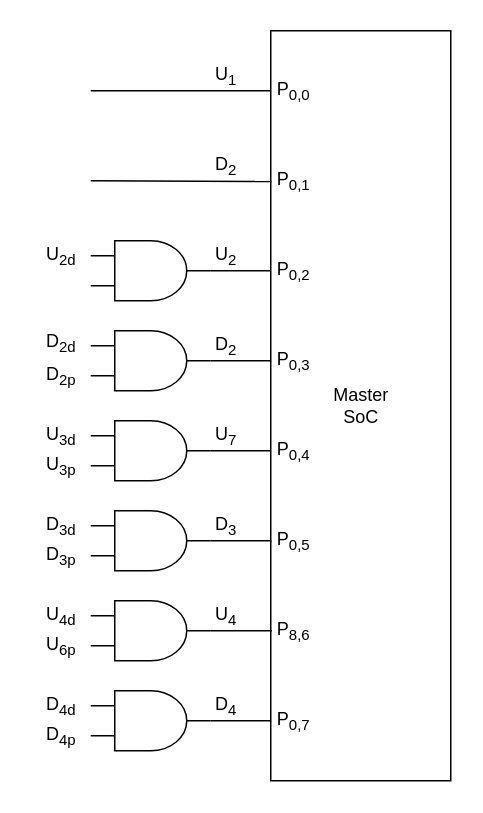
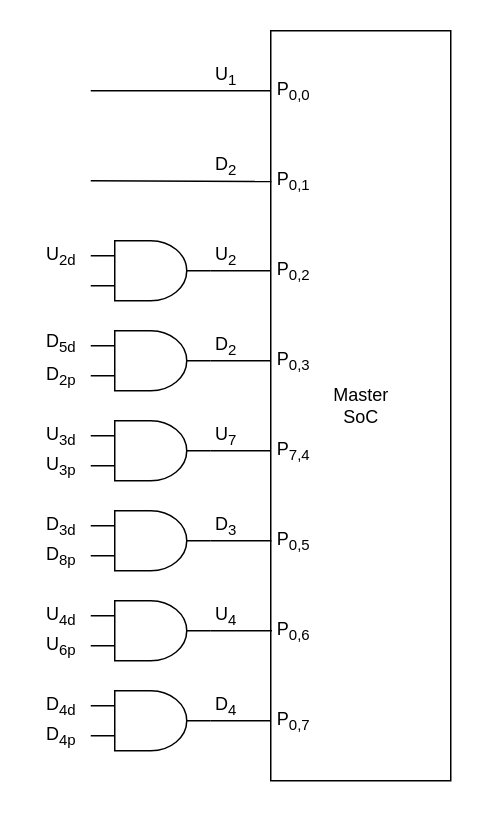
  <mxCell id="0" />
  <mxCell id="1" parent="0" />
  <mxCell id="2" value="" style="rounded=0;whiteSpace=wrap;html=1;snapToPoint=1;arcSize=12;" parent="1" vertex="1"><mxGeometry x="180" y="20" width="120" height="500" as="geometry" /></mxCell>
  <mxCell id="3" value="U&lt;sub&gt;2d&lt;/sub&gt;" style="text;html=1;align=center;verticalAlign=middle;resizable=1;points=[];autosize=1;strokeColor=none;fillColor=none;strokeWidth=1;" parent="1" vertex="1"><mxGeometry x="20" y="160" width="40" height="20" as="geometry" /></mxCell>
- <mxCell id="4" value="D&lt;sub&gt;2d&lt;/sub&gt;" style="text;html=1;align=center;verticalAlign=middle;resizable=1;points=[];autosize=1;strokeColor=none;fillColor=none;strokeWidth=1;" parent="1" vertex="1"><mxGeometry x="20" y="215" width="40" height="25" as="geometry" /></mxCell>
+ <mxCell id="4" value="D&lt;sub&gt;5d&lt;/sub&gt;" style="text;html=1;align=center;verticalAlign=middle;resizable=1;points=[];autosize=1;strokeColor=none;fillColor=none;strokeWidth=1;" parent="1" vertex="1"><mxGeometry x="20" y="215" width="40" height="25" as="geometry" /></mxCell>
  <mxCell id="5" value="D&lt;sub&gt;2p&lt;/sub&gt;" style="text;html=1;align=center;verticalAlign=middle;resizable=1;points=[];autosize=1;strokeColor=none;fillColor=none;strokeWidth=1;" parent="1" vertex="1"><mxGeometry x="20" y="240" width="40" height="20" as="geometry" /></mxCell>
  <mxCell id="6" value="U&lt;sub&gt;3d&lt;/sub&gt;" style="text;html=1;align=center;verticalAlign=middle;resizable=1;points=[];autosize=1;strokeColor=none;fillColor=none;strokeWidth=1;" parent="1" vertex="1"><mxGeometry x="20" y="280" width="40" height="20" as="geometry" /></mxCell>
  <mxCell id="7" value="U&lt;sub&gt;3p&lt;/sub&gt;" style="text;html=1;align=center;verticalAlign=middle;resizable=1;points=[];autosize=1;strokeColor=none;fillColor=none;strokeWidth=1;" parent="1" vertex="1"><mxGeometry x="20" y="300" width="40" height="20" as="geometry" /></mxCell>
  <mxCell id="8" value="D&lt;sub&gt;3d&lt;/sub&gt;" style="text;html=1;align=center;verticalAlign=middle;resizable=1;points=[];autosize=1;strokeColor=none;fillColor=none;strokeWidth=1;" parent="1" vertex="1"><mxGeometry x="20" y="340" width="40" height="20" as="geometry" /></mxCell>
- <mxCell id="9" value="D&lt;sub&gt;3p&lt;/sub&gt;" style="text;html=1;align=center;verticalAlign=middle;resizable=1;points=[];autosize=1;strokeColor=none;fillColor=none;strokeWidth=1;" parent="1" vertex="1"><mxGeometry x="20" y="360" width="40" height="20" as="geometry" /></mxCell>
+ <mxCell id="9" value="D&lt;sub&gt;8p&lt;/sub&gt;" style="text;html=1;align=center;verticalAlign=middle;resizable=1;points=[];autosize=1;strokeColor=none;fillColor=none;strokeWidth=1;" parent="1" vertex="1"><mxGeometry x="20" y="360" width="40" height="20" as="geometry" /></mxCell>
  <mxCell id="10" value="U&lt;sub&gt;4d&lt;/sub&gt;" style="text;html=1;align=center;verticalAlign=middle;resizable=1;points=[];autosize=1;strokeColor=none;fillColor=none;strokeWidth=1;" parent="1" vertex="1"><mxGeometry x="20" y="400" width="40" height="20" as="geometry" /></mxCell>
  <mxCell id="11" value="U&lt;sub&gt;6p&lt;/sub&gt;" style="text;html=1;align=center;verticalAlign=middle;resizable=1;points=[];autosize=1;strokeColor=none;fillColor=none;strokeWidth=1;" parent="1" vertex="1"><mxGeometry x="20" y="420" width="40" height="20" as="geometry" /></mxCell>
  <mxCell id="12" value="D&lt;sub&gt;4d&lt;/sub&gt;" style="text;html=1;align=center;verticalAlign=middle;resizable=1;points=[];autosize=1;strokeColor=none;fillColor=none;strokeWidth=1;" parent="1" vertex="1"><mxGeometry x="20" y="460" width="40" height="20" as="geometry" /></mxCell>
  <mxCell id="13" value="D&lt;sub&gt;4p&lt;/sub&gt;" style="text;html=1;align=center;verticalAlign=middle;resizable=1;points=[];autosize=1;strokeColor=none;fillColor=none;strokeWidth=1;" parent="1" vertex="1"><mxGeometry x="20" y="480" width="40" height="20" as="geometry" /></mxCell>
  <mxCell id="14" value="U&lt;sub&gt;2&lt;/sub&gt;" style="text;html=1;align=center;verticalAlign=middle;resizable=1;points=[];autosize=1;strokeColor=none;fillColor=none;strokeWidth=1;" parent="1" vertex="1"><mxGeometry x="130" y="160" width="40" height="20" as="geometry" /></mxCell>
  <mxCell id="15" value="U&lt;sub&gt;7&lt;/sub&gt;" style="text;html=1;align=center;verticalAlign=middle;resizable=1;points=[];autosize=1;strokeColor=none;fillColor=none;strokeWidth=1;" parent="1" vertex="1"><mxGeometry x="130" y="280" width="40" height="20" as="geometry" /></mxCell>
  <mxCell id="16" value="U&lt;sub&gt;4&lt;/sub&gt;" style="text;html=1;align=center;verticalAlign=middle;resizable=1;points=[];autosize=1;strokeColor=none;fillColor=none;strokeWidth=1;" parent="1" vertex="1"><mxGeometry x="130" y="400" width="40" height="20" as="geometry" /></mxCell>
  <mxCell id="17" value="D&lt;sub&gt;2&lt;/sub&gt;" style="text;html=1;align=center;verticalAlign=middle;resizable=1;points=[];autosize=1;strokeColor=none;fillColor=none;strokeWidth=1;" parent="1" vertex="1"><mxGeometry x="130" y="220" width="40" height="20" as="geometry" /></mxCell>
  <mxCell id="18" value="D&lt;sub&gt;3&lt;/sub&gt;" style="text;html=1;align=center;verticalAlign=middle;resizable=1;points=[];autosize=1;strokeColor=none;fillColor=none;strokeWidth=1;" parent="1" vertex="1"><mxGeometry x="130" y="340" width="40" height="20" as="geometry" /></mxCell>
  <mxCell id="19" value="D&lt;sub&gt;4&lt;/sub&gt;" style="text;html=1;align=center;verticalAlign=middle;resizable=1;points=[];autosize=1;strokeColor=none;fillColor=none;strokeWidth=1;" parent="1" vertex="1"><mxGeometry x="130" y="455" width="40" height="30" as="geometry" /></mxCell>
  <mxCell id="20" value="" style="endArrow=none;html=1;rounded=0;entryX=0.004;entryY=0.201;entryDx=0;entryDy=0;entryPerimeter=0;" parent="1" target="2" edge="1"><mxGeometry width="50" height="50" relative="1" as="geometry"><mxPoint x="60" y="120" as="sourcePoint" /><mxPoint x="140" y="120" as="targetPoint" /></mxGeometry></mxCell>
  <mxCell id="21" value="" style="endArrow=none;html=1;rounded=0;" parent="1" edge="1"><mxGeometry width="50" height="50" relative="1" as="geometry"><mxPoint x="60" y="60" as="sourcePoint" /><mxPoint x="180" y="60" as="targetPoint" /></mxGeometry></mxCell>
  <mxCell id="22" value="U&lt;sub&gt;1&lt;/sub&gt;" style="text;html=1;align=center;verticalAlign=middle;resizable=1;points=[];autosize=1;strokeColor=none;fillColor=none;strokeWidth=1;" parent="1" vertex="1"><mxGeometry x="130" y="40" width="40" height="20" as="geometry" /></mxCell>
  <mxCell id="23" value="D&lt;sub&gt;2&lt;/sub&gt;" style="text;html=1;align=center;verticalAlign=middle;resizable=1;points=[];autosize=1;strokeColor=none;fillColor=none;strokeWidth=1;" parent="1" vertex="1"><mxGeometry x="130" y="100" width="40" height="20" as="geometry" /></mxCell>
  <mxCell id="24" value="" style="endArrow=none;html=1;rounded=0;exitX=1;exitY=0.5;exitDx=0;exitDy=0;exitPerimeter=0;entryX=0.004;entryY=0.68;entryDx=0;entryDy=0;entryPerimeter=0;" parent="1" target="2" edge="1"><mxGeometry width="50" height="50" relative="1" as="geometry"><mxPoint x="140" y="360" as="sourcePoint" /><mxPoint x="180" y="361" as="targetPoint" /></mxGeometry></mxCell>
  <mxCell id="25" value="" style="endArrow=none;html=1;rounded=0;exitX=1;exitY=0.5;exitDx=0;exitDy=0;exitPerimeter=0;entryX=0.007;entryY=0.8;entryDx=0;entryDy=0;entryPerimeter=0;" parent="1" target="2" edge="1"><mxGeometry width="50" height="50" relative="1" as="geometry"><mxPoint x="140" y="420" as="sourcePoint" /><mxPoint x="180" y="410" as="targetPoint" /></mxGeometry></mxCell>
  <mxCell id="26" value="" style="endArrow=none;html=1;rounded=0;exitX=1;exitY=0.5;exitDx=0;exitDy=0;exitPerimeter=0;entryX=-0.001;entryY=0.32;entryDx=0;entryDy=0;entryPerimeter=0;" parent="1" target="2" edge="1"><mxGeometry width="50" height="50" relative="1" as="geometry"><mxPoint x="140" y="180" as="sourcePoint" /><mxPoint x="300" y="200" as="targetPoint" /></mxGeometry></mxCell>
  <mxCell id="27" value="" style="endArrow=none;html=1;rounded=0;exitX=1;exitY=0.5;exitDx=0;exitDy=0;exitPerimeter=0;entryX=-0.001;entryY=0.32;entryDx=0;entryDy=0;entryPerimeter=0;" parent="1" edge="1"><mxGeometry width="50" height="50" relative="1" as="geometry"><mxPoint x="140" y="240" as="sourcePoint" /><mxPoint x="180" y="240" as="targetPoint" /></mxGeometry></mxCell>
  <mxCell id="28" value="" style="endArrow=none;html=1;rounded=0;exitX=1;exitY=0.5;exitDx=0;exitDy=0;exitPerimeter=0;entryX=-0.001;entryY=0.32;entryDx=0;entryDy=0;entryPerimeter=0;" parent="1" edge="1"><mxGeometry width="50" height="50" relative="1" as="geometry"><mxPoint x="140" y="300" as="sourcePoint" /><mxPoint x="180" y="300" as="targetPoint" /></mxGeometry></mxCell>
  <mxCell id="29" value="" style="endArrow=none;html=1;rounded=0;exitX=1;exitY=0.5;exitDx=0;exitDy=0;exitPerimeter=0;" parent="1" edge="1"><mxGeometry width="50" height="50" relative="1" as="geometry"><mxPoint x="140" y="480" as="sourcePoint" /><mxPoint x="180" y="480" as="targetPoint" /></mxGeometry></mxCell>
  <mxCell id="30" value="P&lt;sub&gt;0,0&lt;/sub&gt;" style="text;html=1;align=center;verticalAlign=middle;resizable=1;points=[];autosize=1;strokeColor=none;fillColor=none;" parent="1" vertex="1"><mxGeometry x="170" y="40" width="50" height="40" as="geometry" /></mxCell>
  <mxCell id="31" value="P&lt;sub&gt;0,1&lt;/sub&gt;" style="text;html=1;align=center;verticalAlign=middle;resizable=1;points=[];autosize=1;strokeColor=none;fillColor=none;" parent="1" vertex="1"><mxGeometry x="170" y="105" width="50" height="30" as="geometry" /></mxCell>
  <mxCell id="32" value="P&lt;sub&gt;0,2&lt;/sub&gt;" style="text;html=1;align=center;verticalAlign=middle;resizable=1;points=[];autosize=1;strokeColor=none;fillColor=none;" parent="1" vertex="1"><mxGeometry x="170" y="165" width="50" height="30" as="geometry" /></mxCell>
  <mxCell id="33" value="P&lt;sub&gt;0,3&lt;/sub&gt;" style="text;html=1;align=center;verticalAlign=middle;resizable=1;points=[];autosize=1;strokeColor=none;fillColor=none;" parent="1" vertex="1"><mxGeometry x="170" y="225" width="50" height="30" as="geometry" /></mxCell>
- <mxCell id="34" value="P&lt;sub&gt;0,4&lt;/sub&gt;" style="text;html=1;align=center;verticalAlign=middle;resizable=1;points=[];autosize=1;strokeColor=none;fillColor=none;" parent="1" vertex="1"><mxGeometry x="170" y="285" width="50" height="30" as="geometry" /></mxCell>
+ <mxCell id="34" value="P&lt;sub&gt;7,4&lt;/sub&gt;" style="text;html=1;align=center;verticalAlign=middle;resizable=1;points=[];autosize=1;strokeColor=none;fillColor=none;" parent="1" vertex="1"><mxGeometry x="170" y="285" width="50" height="30" as="geometry" /></mxCell>
  <mxCell id="35" value="P&lt;sub&gt;0,5&lt;/sub&gt;" style="text;html=1;align=center;verticalAlign=middle;resizable=1;points=[];autosize=1;strokeColor=none;fillColor=none;" parent="1" vertex="1"><mxGeometry x="170" y="345" width="50" height="30" as="geometry" /></mxCell>
- <mxCell id="36" value="P&lt;sub&gt;8,6&lt;/sub&gt;" style="text;html=1;align=center;verticalAlign=middle;resizable=1;points=[];autosize=1;strokeColor=none;fillColor=none;" parent="1" vertex="1"><mxGeometry x="170" y="405" width="50" height="30" as="geometry" /></mxCell>
+ <mxCell id="36" value="P&lt;sub&gt;0,6&lt;/sub&gt;" style="text;html=1;align=center;verticalAlign=middle;resizable=1;points=[];autosize=1;strokeColor=none;fillColor=none;" parent="1" vertex="1"><mxGeometry x="170" y="405" width="50" height="30" as="geometry" /></mxCell>
  <mxCell id="37" value="P&lt;sub&gt;0,7&lt;/sub&gt;" style="text;html=1;align=center;verticalAlign=middle;resizable=1;points=[];autosize=1;strokeColor=none;fillColor=none;" parent="1" vertex="1"><mxGeometry x="170" y="465" width="50" height="30" as="geometry" /></mxCell>
  <mxCell id="38" value="Master&lt;div&gt;SoC&lt;/div&gt;" style="text;html=1;align=center;verticalAlign=middle;resizable=0;points=[];autosize=1;strokeColor=none;fillColor=none;" parent="1" vertex="1"><mxGeometry x="210" y="250" width="60" height="40" as="geometry" /></mxCell>
  <mxCell id="39" value="" style="verticalLabelPosition=bottom;shadow=0;dashed=0;align=center;html=1;verticalAlign=top;shape=mxgraph.electrical.logic_gates.logic_gate;operation=and;" parent="1" vertex="1"><mxGeometry x="60" y="160" width="80" height="40" as="geometry" /></mxCell>
  <mxCell id="40" value="" style="verticalLabelPosition=bottom;shadow=0;dashed=0;align=center;html=1;verticalAlign=top;shape=mxgraph.electrical.logic_gates.logic_gate;operation=and;" parent="1" vertex="1"><mxGeometry x="60" y="220" width="80" height="40" as="geometry" /></mxCell>
  <mxCell id="41" value="" style="verticalLabelPosition=bottom;shadow=0;dashed=0;align=center;html=1;verticalAlign=top;shape=mxgraph.electrical.logic_gates.logic_gate;operation=and;" parent="1" vertex="1"><mxGeometry x="60" y="280" width="80" height="40" as="geometry" /></mxCell>
  <mxCell id="42" value="" style="verticalLabelPosition=bottom;shadow=0;dashed=0;align=center;html=1;verticalAlign=top;shape=mxgraph.electrical.logic_gates.logic_gate;operation=and;" parent="1" vertex="1"><mxGeometry x="60" y="340" width="80" height="40" as="geometry" /></mxCell>
  <mxCell id="43" value="" style="verticalLabelPosition=bottom;shadow=0;dashed=0;align=center;html=1;verticalAlign=top;shape=mxgraph.electrical.logic_gates.logic_gate;operation=and;" parent="1" vertex="1"><mxGeometry x="60" y="400" width="80" height="40" as="geometry" /></mxCell>
  <mxCell id="44" value="" style="verticalLabelPosition=bottom;shadow=0;dashed=0;align=center;html=1;verticalAlign=top;shape=mxgraph.electrical.logic_gates.logic_gate;operation=and;" parent="1" vertex="1"><mxGeometry x="60" y="460" width="80" height="40" as="geometry" /></mxCell>
